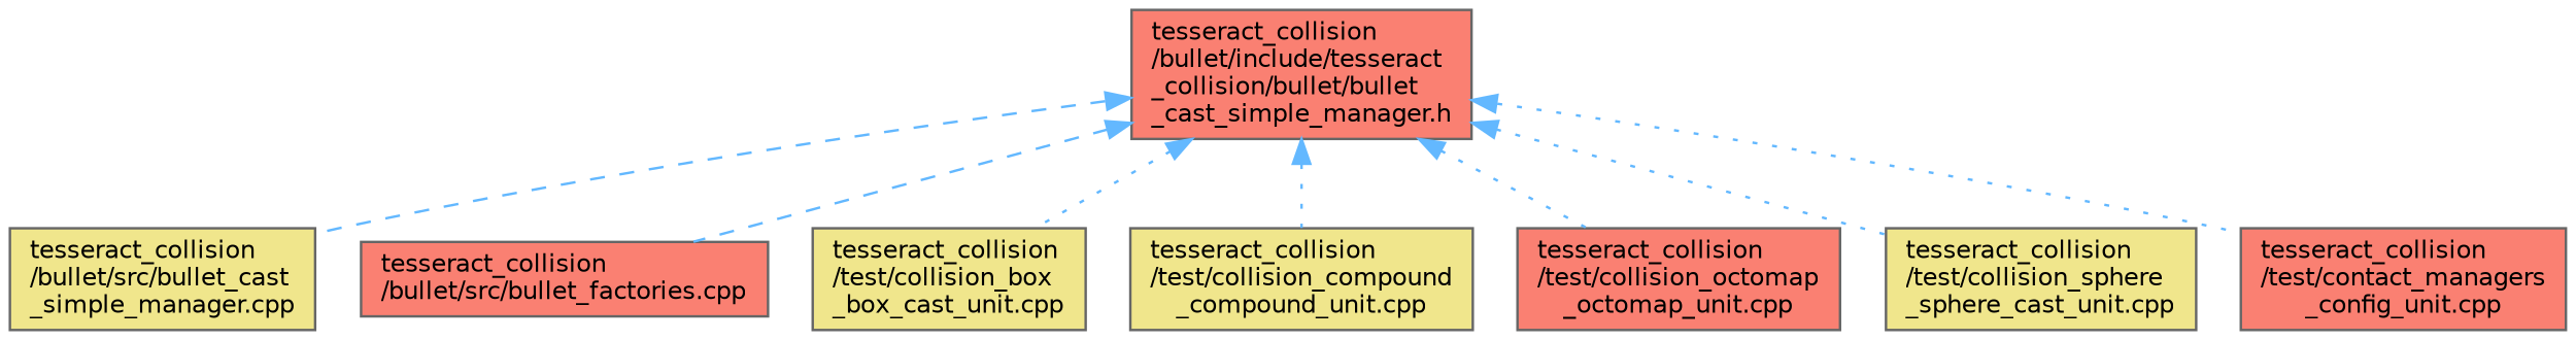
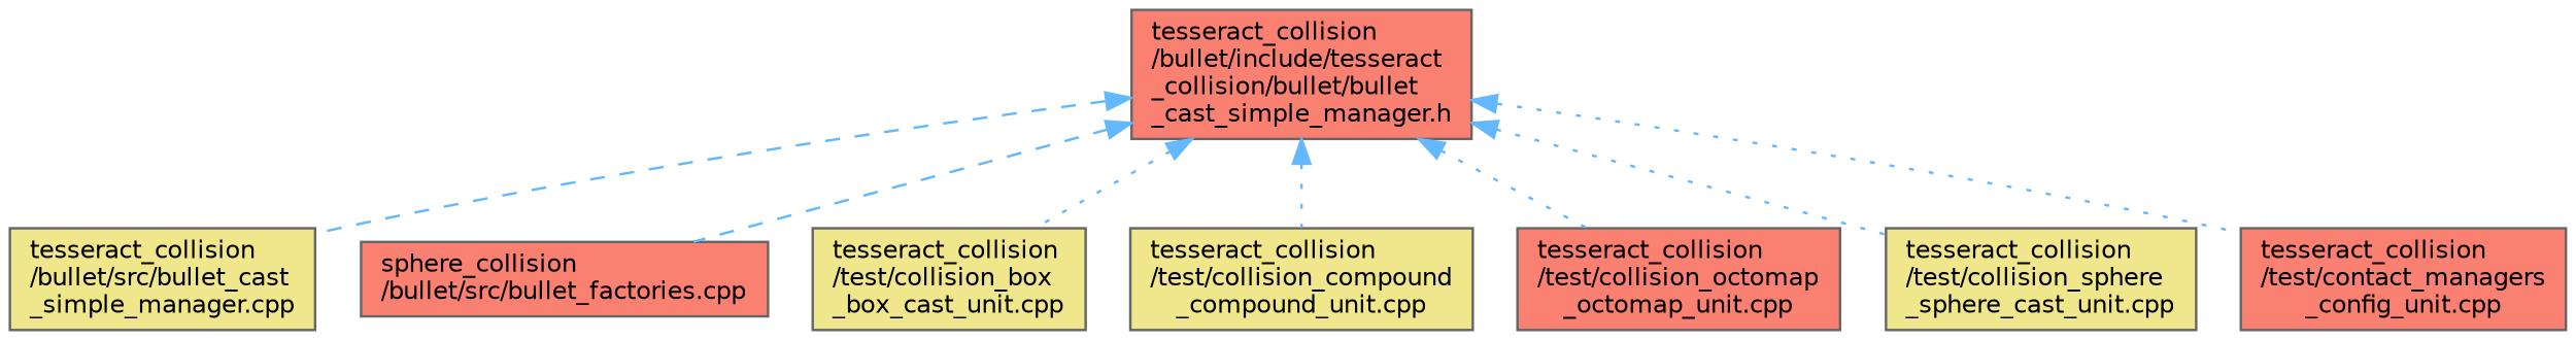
  digraph {
    fontname="DejaVu Sans"
    node [color=grey40 fillcolor=salmon fontname="DejaVu Sans" fontsize=10 shape=box style=filled]
    edge [color=steelblue1 dir=back fontname="DejaVu Sans" fontsize=10 labelfontname=Helvetica labelfontsize=10 style=dotted]
    n1 [color=gray40 fontcolor=black height=0.2 label="tesseract_collision\l/bullet/include/tesseract\l_collision/bullet/bullet\l_cast_simple_manager.h" width=0.4]
    n2 [fillcolor=khaki height=0.2 label="tesseract_collision\l/bullet/src/bullet_cast\l_simple_manager.cpp" width=0.4]
-   n3 [height=0.2 label="tesseract_collision\l/bullet/src/bullet_factories.cpp" width=0.4]
+   n3 [height=0.2 label="sphere_collision\l/bullet/src/bullet_factories.cpp" width=0.4]
    n4 [fillcolor=khaki height=0.2 label="tesseract_collision\l/test/collision_box\l_box_cast_unit.cpp" width=0.4]
    n5 [fillcolor=khaki height=0.2 label="tesseract_collision\l/test/collision_compound\l_compound_unit.cpp" width=0.4]
    n6 [height=0.2 label="tesseract_collision\l/test/collision_octomap\l_octomap_unit.cpp" width=0.4]
    n7 [fillcolor=khaki height=0.2 label="tesseract_collision\l/test/collision_sphere\l_sphere_cast_unit.cpp" width=0.4]
    n8 [height=0.2 label="tesseract_collision\l/test/contact_managers\l_config_unit.cpp" width=0.4]
    n1 -> n2 [style=dashed]
    n1 -> n3 [style=dashed]
    n1 -> n4
    n1 -> n5
    n1 -> n6
    n1 -> n7
    n1 -> n8
  }
